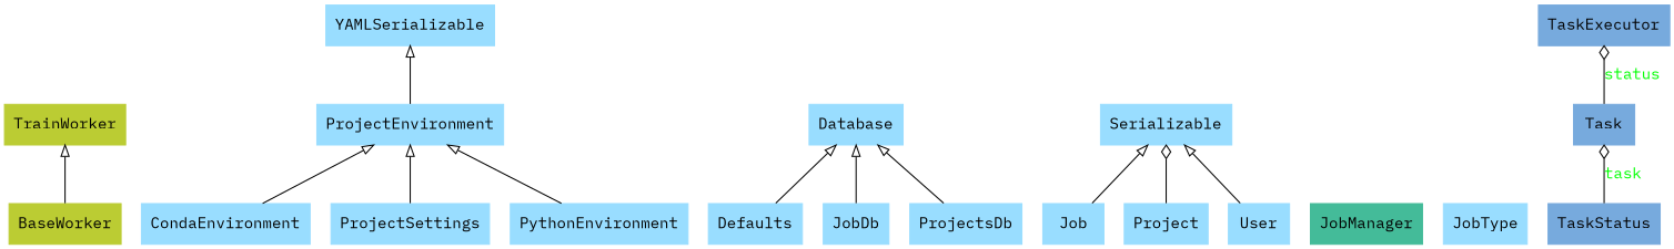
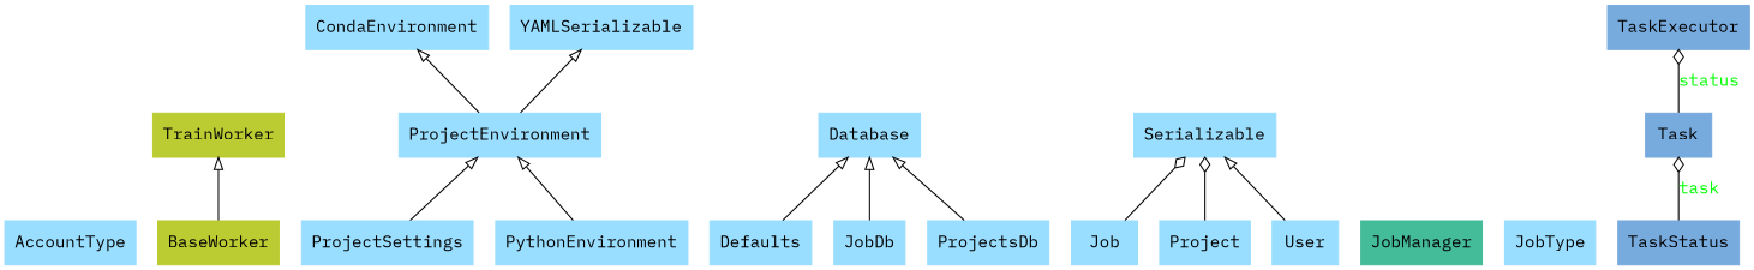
  digraph {
    fontname="IBM Plex Mono"
    rankdir=BT
    node [color="#99DDFF" fontcolor=black fontname="IBM Plex Mono" shape=record style=filled]
    edge [arrowhead=empty arrowtail=none fontname="IBM Plex Mono"]
+   n1 [label=<AccountType>]
    n2 [color="#BBCC33" label=<BaseWorker>]
    n3 [color="#BBCC33" label=<TrainWorker>]
    n4 [label=<CondaEnvironment>]
    n5 [label=<ProjectEnvironment>]
    n6 [label=<YAMLSerializable>]
    n7 [label=<Database>]
    n8 [label=<Defaults>]
    n9 [label=<Job>]
    n10 [label=<Serializable>]
    n11 [label=<JobDb>]
    n12 [color="#44BB99" label=<JobManager>]
    n13 [label=<JobType>]
    n14 [label=<Project>]
    n15 [label=<ProjectSettings>]
    n16 [label=<ProjectsDb>]
    n17 [label=<PythonEnvironment>]
    n18 [color="#77AADD" label=<Task>]
    n19 [color="#77AADD" label=<TaskExecutor>]
    n20 [color="#77AADD" label=<TaskStatus>]
    n21 [label=<User>]
    n2 -> n3
-   n4 -> n5
+   n5 -> n4
    n5 -> n6
    n8 -> n7
-   n9 -> n10
+   n9 -> n10 [arrowhead=odiamond]
    n11 -> n7
    n14 -> n10 [arrowhead=odiamond]
    n15 -> n5
    n16 -> n7
    n17 -> n5
    n18 -> n19 [arrowhead=odiamond fontcolor=green label=status style=solid]
    n20 -> n18 [arrowhead=odiamond fontcolor=green label=task style=solid]
    n21 -> n10
  }
